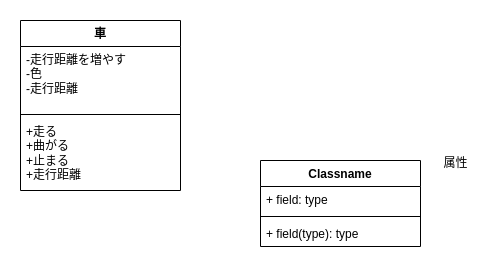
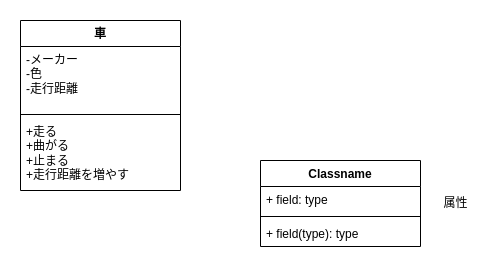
  <mxCell id="0" />
  <mxCell id="1" parent="0" />
  <mxCell id="2" value="車" style="swimlane;fontStyle=1;align=center;verticalAlign=top;childLayout=stackLayout;horizontal=1;startSize=26;horizontalStack=0;resizeParent=1;resizeParentMax=0;resizeLast=0;collapsible=1;marginBottom=0;whiteSpace=wrap;html=1;" vertex="1" parent="1"><mxGeometry x="20" y="20" width="160" height="170" as="geometry" /></mxCell>
- <mxCell id="3" value="-走行距離を増やす&lt;div&gt;-色&lt;/div&gt;&lt;div&gt;-走行距離&lt;/div&gt;" style="text;strokeColor=none;fillColor=none;align=left;verticalAlign=top;spacingLeft=4;spacingRight=4;overflow=hidden;rotatable=0;points=[[0,0.5],[1,0.5]];portConstraint=eastwest;whiteSpace=wrap;html=1;" vertex="1" parent="2"><mxGeometry y="26" width="160" height="64" as="geometry" /></mxCell>
+ <mxCell id="3" value="-メーカー&lt;div&gt;-色&lt;/div&gt;&lt;div&gt;-走行距離&lt;/div&gt;" style="text;strokeColor=none;fillColor=none;align=left;verticalAlign=top;spacingLeft=4;spacingRight=4;overflow=hidden;rotatable=0;points=[[0,0.5],[1,0.5]];portConstraint=eastwest;whiteSpace=wrap;html=1;" vertex="1" parent="2"><mxGeometry y="26" width="160" height="64" as="geometry" /></mxCell>
  <mxCell id="4" value="" style="line;strokeWidth=1;fillColor=none;align=left;verticalAlign=middle;spacingTop=-1;spacingLeft=3;spacingRight=3;rotatable=0;labelPosition=right;points=[];portConstraint=eastwest;strokeColor=inherit;" vertex="1" parent="2"><mxGeometry y="90" width="160" height="8" as="geometry" /></mxCell>
- <mxCell id="5" value="+走る&lt;div&gt;+曲がる&lt;/div&gt;&lt;div&gt;+止まる&lt;/div&gt;&lt;div&gt;+走行距離&lt;/div&gt;&lt;div&gt;&lt;br&gt;&lt;/div&gt;" style="text;strokeColor=none;fillColor=none;align=left;verticalAlign=top;spacingLeft=4;spacingRight=4;overflow=hidden;rotatable=0;points=[[0,0.5],[1,0.5]];portConstraint=eastwest;whiteSpace=wrap;html=1;" vertex="1" parent="2"><mxGeometry y="98" width="160" height="72" as="geometry" /></mxCell>
+ <mxCell id="5" value="+走る&lt;div&gt;+曲がる&lt;/div&gt;&lt;div&gt;+止まる&lt;/div&gt;&lt;div&gt;+走行距離を増やす&lt;/div&gt;&lt;div&gt;&lt;br&gt;&lt;/div&gt;" style="text;strokeColor=none;fillColor=none;align=left;verticalAlign=top;spacingLeft=4;spacingRight=4;overflow=hidden;rotatable=0;points=[[0,0.5],[1,0.5]];portConstraint=eastwest;whiteSpace=wrap;html=1;" vertex="1" parent="2"><mxGeometry y="98" width="160" height="72" as="geometry" /></mxCell>
  <mxCell id="6" value="Classname" style="swimlane;fontStyle=1;align=center;verticalAlign=top;childLayout=stackLayout;horizontal=1;startSize=26;horizontalStack=0;resizeParent=1;resizeParentMax=0;resizeLast=0;collapsible=1;marginBottom=0;whiteSpace=wrap;html=1;" vertex="1" parent="1"><mxGeometry x="260" y="160" width="160" height="86" as="geometry" /></mxCell>
  <mxCell id="7" value="+ field: type" style="text;strokeColor=none;fillColor=none;align=left;verticalAlign=top;spacingLeft=4;spacingRight=4;overflow=hidden;rotatable=0;points=[[0,0.5],[1,0.5]];portConstraint=eastwest;whiteSpace=wrap;html=1;" vertex="1" parent="6"><mxGeometry y="26" width="160" height="26" as="geometry" /></mxCell>
  <mxCell id="8" value="" style="line;strokeWidth=1;fillColor=none;align=left;verticalAlign=middle;spacingTop=-1;spacingLeft=3;spacingRight=3;rotatable=0;labelPosition=right;points=[];portConstraint=eastwest;strokeColor=inherit;" vertex="1" parent="6"><mxGeometry y="52" width="160" height="8" as="geometry" /></mxCell>
  <mxCell id="9" value="+ field(type): type" style="text;strokeColor=none;fillColor=none;align=left;verticalAlign=top;spacingLeft=4;spacingRight=4;overflow=hidden;rotatable=0;points=[[0,0.5],[1,0.5]];portConstraint=eastwest;whiteSpace=wrap;html=1;" vertex="1" parent="6"><mxGeometry y="60" width="160" height="26" as="geometry" /></mxCell>
- <mxCell id="10" value="属性" style="text;html=1;align=center;verticalAlign=middle;resizable=0;points=[];autosize=1;strokeColor=none;fillColor=none;" vertex="1" parent="1"><mxGeometry x="430" y="148" width="50" height="30" as="geometry" /></mxCell>
+ <mxCell id="10" value="属性" style="text;html=1;align=center;verticalAlign=middle;resizable=0;points=[];autosize=1;strokeColor=none;fillColor=none;" vertex="1" parent="1"><mxGeometry x="430" y="188" width="50" height="30" as="geometry" /></mxCell>
